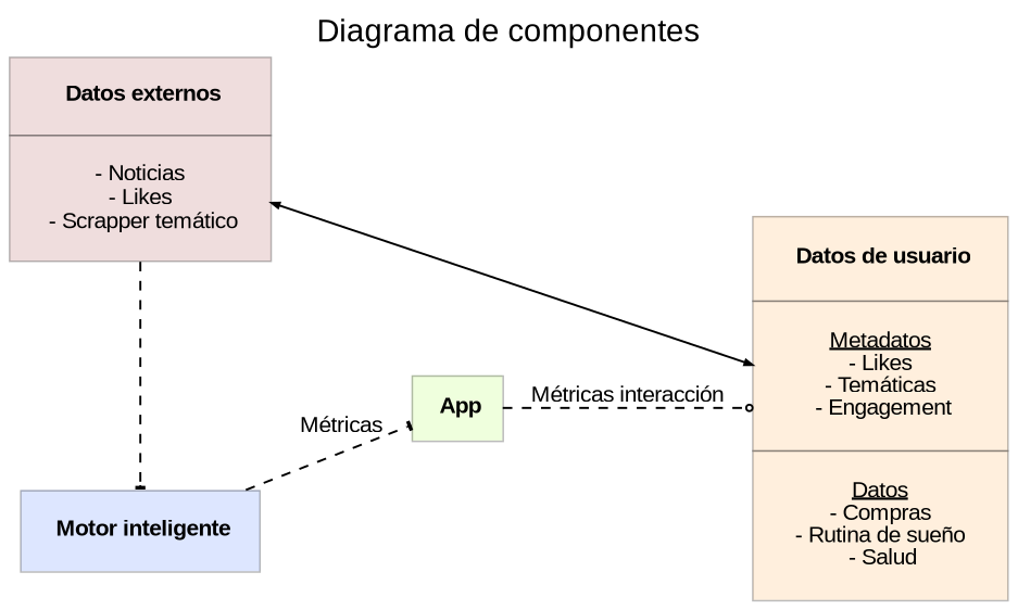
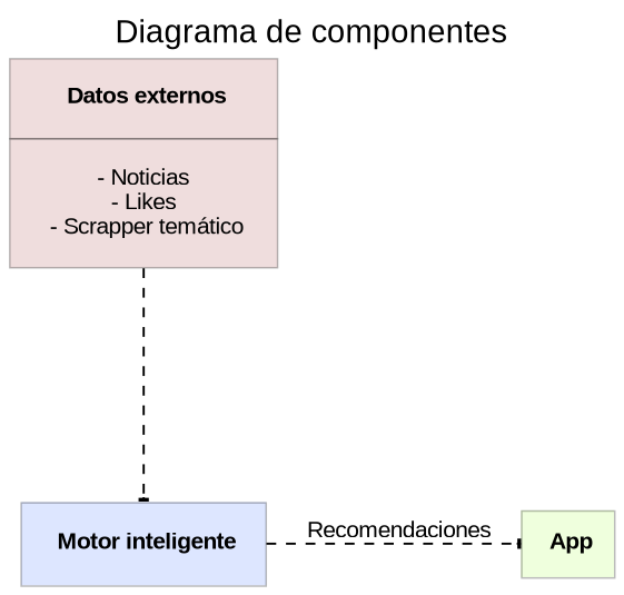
  digraph {
    fontname="Liberation Sans"
    fontsize=20
    label="Diagrama de componentes"
    labelloc=t
    newrank=true
    nodesep=1
    rankdir=LR
    node [fontname="Liberation Sans" pencolor="#00000044" shape=plain style=filled]
    edge [arrowhead=tee arrowsize=0.5 fontname="Liberation Sans" labeldistance=3 labelfontcolor="#00000080" penwidth=1.3 style=dashed]
    n1 [color="#88000022" label=<<table border="0" cellborder="1" cellspacing="0" cellpadding="16"> 			<tr> <td> <b>Datos externos</b></td> </tr> 			<tr> <td> 			 - Noticias 			 <br/> 			 - Likes 			 <br/> 			 - Scrapper temático 			</td> </tr> 		</table>>]
    n2 [color="#0044ff22" label=<<table border="0" cellborder="1" cellspacing="0" cellpadding="17"> 			<tr> <td> <b>Motor inteligente</b></td> </tr> 		</table>>]
    n3 [color="#88ff0022" label=<<table border="0" cellborder="1" cellspacing="0" cellpadding="12"> 			<tr> <td> <b>App</b></td> </tr> 		</table>>]
-   n4 [color="#ff880022" label=<<table border="0" cellborder="1" cellspacing="0" cellpadding="18"> 			<tr> <td> <b>Datos de usuario</b></td> </tr> 			<tr> <td> 			 <u>Metadatos</u> 			 <br/> 			 - Likes 			 <br/> 			 - Temáticas 			 <br/> 			 - Engagement 			</td> </tr> 			<tr> <td> 			 <u>Datos</u> 			 <br/> 			 - Compras 			 <br/> 			 - Rutina de sueño 			 <br/> 			 - Salud 			</td> </tr> 		</table>>]
    subgraph sub_1 {
      rank=same
      n1
      n2
    }
    n1 -> n2
-   n2 -> n3 [label="Métricas"]
-   n3 -> n4 [arrowhead=odot label="Métricas interacción" weight=1000]
-   n4 -> n1 [dir=both style=solid arrowhead=""]
+   n2 -> n3 [label=Recomendaciones]
  }
